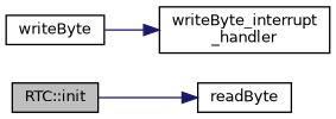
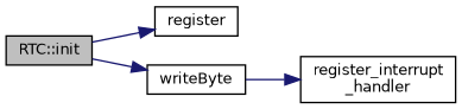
  digraph {
    rankdir=LR
    node [color=black fillcolor=white fontname=Helvetica fontsize=10 shape=record style=filled]
    edge [color=midnightblue fontname=Helvetica fontsize=10 labelfontname=Helvetica labelfontsize=10 style=solid]
    n1 [fillcolor=grey75 fontcolor=black height=0.2 label="RTC::init" width=0.4]
-   n2 [height=0.2 label=readByte width=0.4]
+   n2 [height=0.2 label=register width=0.4]
    n3 [height=0.2 label=writeByte width=0.4]
-   n4 [height=0.2 label="writeByte_interrupt\l_handler" width=0.4]
+   n4 [height=0.2 label="register_interrupt\l_handler" width=0.4]
    n1 -> n2
+   n1 -> n3
    n3 -> n4
  }
